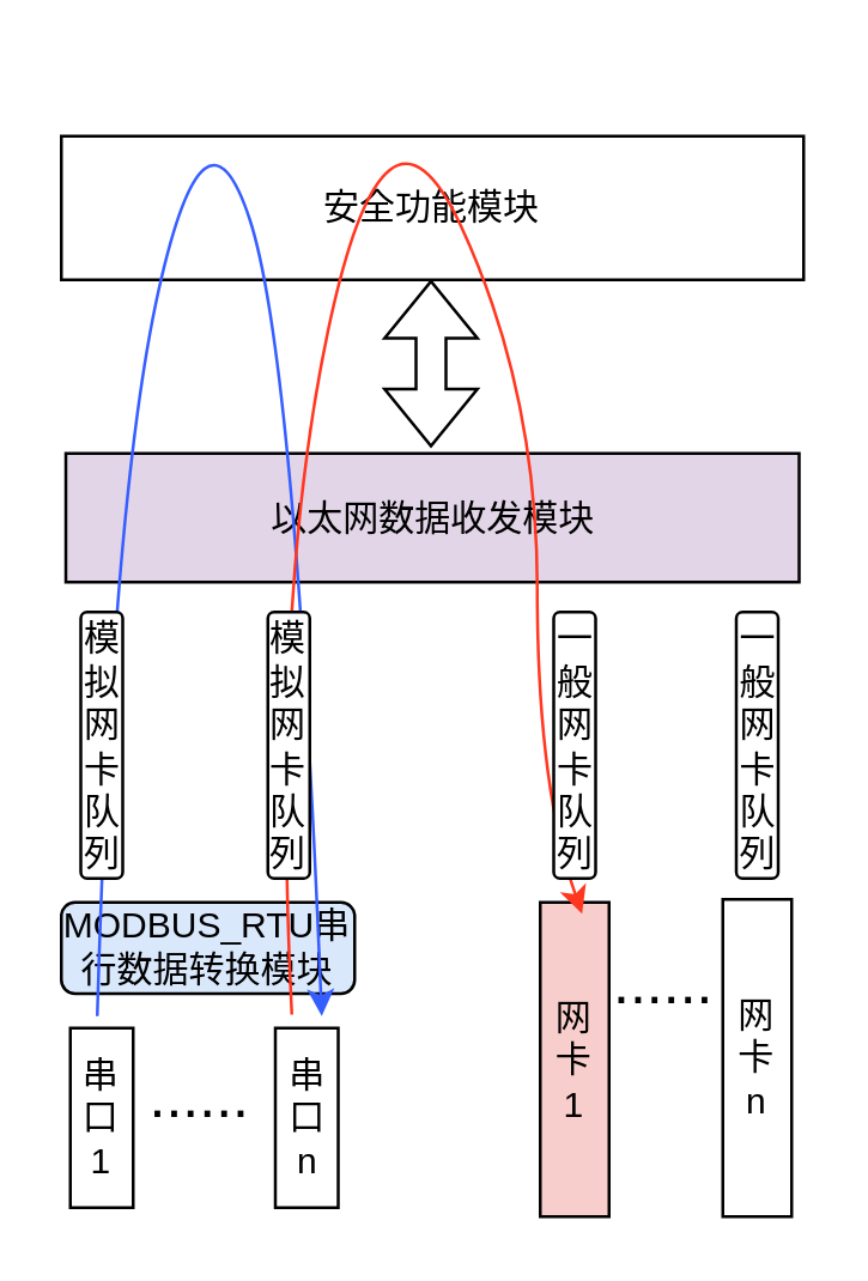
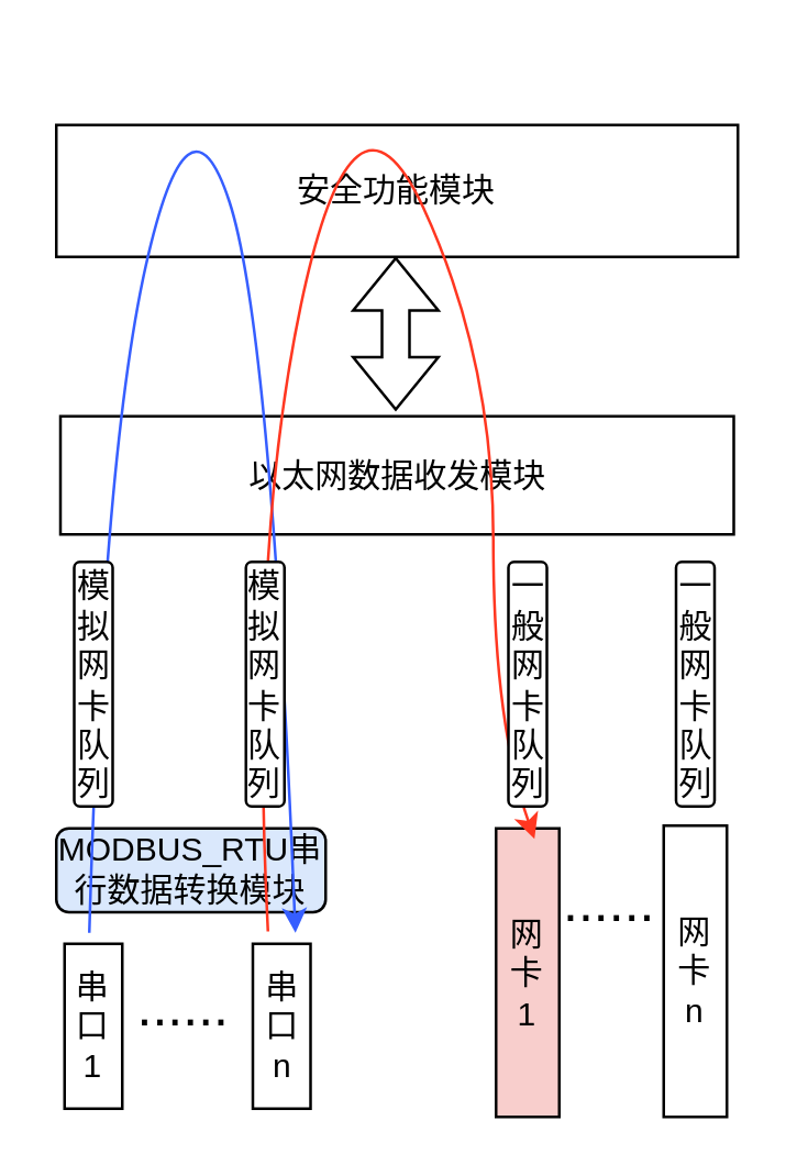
  <mxCell id="0" />
  <mxCell id="1" parent="0" />
- <mxCell id="2" value="以太网数据收发模块" style="rounded=0;whiteSpace=wrap;html=1;fillColor=#e1d5e7;" parent="1" vertex="1"><mxGeometry x="21.5" y="151" width="245" height="43" as="geometry" /></mxCell>
+ <mxCell id="2" value="以太网数据收发模块" style="rounded=0;whiteSpace=wrap;html=1;" parent="1" vertex="1"><mxGeometry x="21.5" y="151" width="245" height="43" as="geometry" /></mxCell>
  <mxCell id="3" value="安全功能模块" style="rounded=0;whiteSpace=wrap;html=1;" parent="1" vertex="1"><mxGeometry x="20" y="45" width="248" height="48" as="geometry" /></mxCell>
  <mxCell id="4" value="" style="shape=flexArrow;endArrow=classic;startArrow=classic;html=1;rounded=0;" parent="1" edge="1"><mxGeometry width="100" height="100" relative="1" as="geometry"><mxPoint x="143.5" y="149" as="sourcePoint" /><mxPoint x="143.5" y="93" as="targetPoint" /></mxGeometry></mxCell>
  <mxCell id="5" value="网卡&lt;br&gt;1" style="rounded=0;whiteSpace=wrap;html=1;fillColor=#f8cecc;" parent="1" vertex="1"><mxGeometry x="180" y="301" width="23" height="105" as="geometry" /></mxCell>
  <mxCell id="6" value="&lt;font style=&quot;font-size: 20px;&quot;&gt;......&lt;/font&gt;" style="text;html=1;align=center;verticalAlign=middle;resizable=0;points=[];autosize=1;strokeColor=none;fillColor=none;" parent="1" vertex="1"><mxGeometry x="195" y="308.75" width="51" height="36" as="geometry" /></mxCell>
  <mxCell id="7" value="MODBUS_RTU串行数据转换模块" style="rounded=1;whiteSpace=wrap;html=1;fillColor=#dae8fc;" parent="1" vertex="1"><mxGeometry x="20" y="301" width="98" height="30.5" as="geometry" /></mxCell>
  <mxCell id="8" value="网卡&lt;br&gt;n" style="rounded=0;whiteSpace=wrap;html=1;" parent="1" vertex="1"><mxGeometry x="241" y="300" width="23" height="106" as="geometry" /></mxCell>
  <mxCell id="9" value="串口&lt;br&gt;1" style="rounded=0;whiteSpace=wrap;html=1;" parent="1" vertex="1"><mxGeometry x="23" y="343" width="21" height="60" as="geometry" /></mxCell>
  <mxCell id="10" value="串口&lt;br&gt;n" style="rounded=0;whiteSpace=wrap;html=1;" parent="1" vertex="1"><mxGeometry x="91.5" y="343" width="21" height="60" as="geometry" /></mxCell>
  <mxCell id="11" value="&lt;font style=&quot;font-size: 20px;&quot;&gt;......&lt;/font&gt;" style="text;html=1;align=center;verticalAlign=middle;resizable=0;points=[];autosize=1;strokeColor=none;fillColor=none;" parent="1" vertex="1"><mxGeometry x="40.5" y="347" width="51" height="36" as="geometry" /></mxCell>
  <mxCell id="12" value="" style="curved=1;endArrow=classic;html=1;rounded=0;strokeColor=#365EFF;" parent="1" edge="1"><mxGeometry width="50" height="50" relative="1" as="geometry"><mxPoint x="32" y="339" as="sourcePoint" /><mxPoint x="107" y="339" as="targetPoint" /><Array as="points"><mxPoint x="37" y="166" /><mxPoint x="68" y="27" /><mxPoint x="98" y="119" /></Array></mxGeometry></mxCell>
  <mxCell id="13" value="" style="curved=1;endArrow=classic;html=1;rounded=0;strokeColor=#FF3721;entryX=-0.02;entryY=-0.11;entryDx=0;entryDy=0;entryPerimeter=0;" parent="1" target="6" edge="1"><mxGeometry width="50" height="50" relative="1" as="geometry"><mxPoint x="97" y="338.5" as="sourcePoint" /><mxPoint x="224" y="343" as="targetPoint" /><Array as="points"><mxPoint x="90" y="201" /><mxPoint x="128" y="20" /><mxPoint x="179" y="130" /><mxPoint x="179" y="262" /></Array></mxGeometry></mxCell>
  <mxCell id="14" value="模拟网卡队列" style="rounded=1;whiteSpace=wrap;html=1;" vertex="1" parent="1"><mxGeometry x="26.5" y="204" width="14" height="89" as="geometry" /></mxCell>
  <mxCell id="15" value="模拟网卡队列" style="rounded=1;whiteSpace=wrap;html=1;" vertex="1" parent="1"><mxGeometry x="89" y="204" width="14" height="89" as="geometry" /></mxCell>
  <mxCell id="16" value="一般网卡队列" style="rounded=1;whiteSpace=wrap;html=1;" vertex="1" parent="1"><mxGeometry x="184.5" y="204" width="14" height="89" as="geometry" /></mxCell>
  <mxCell id="17" value="一般网卡队列" style="rounded=1;whiteSpace=wrap;html=1;" vertex="1" parent="1"><mxGeometry x="245.5" y="204" width="14" height="89" as="geometry" /></mxCell>
